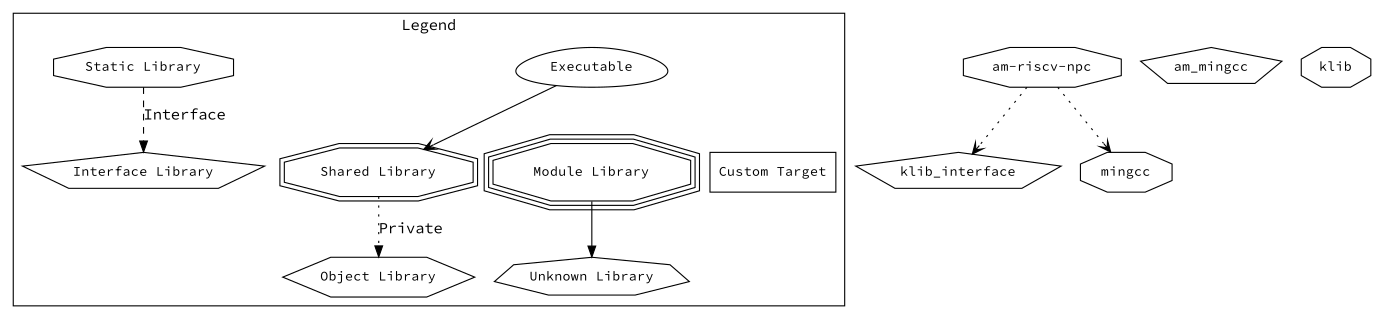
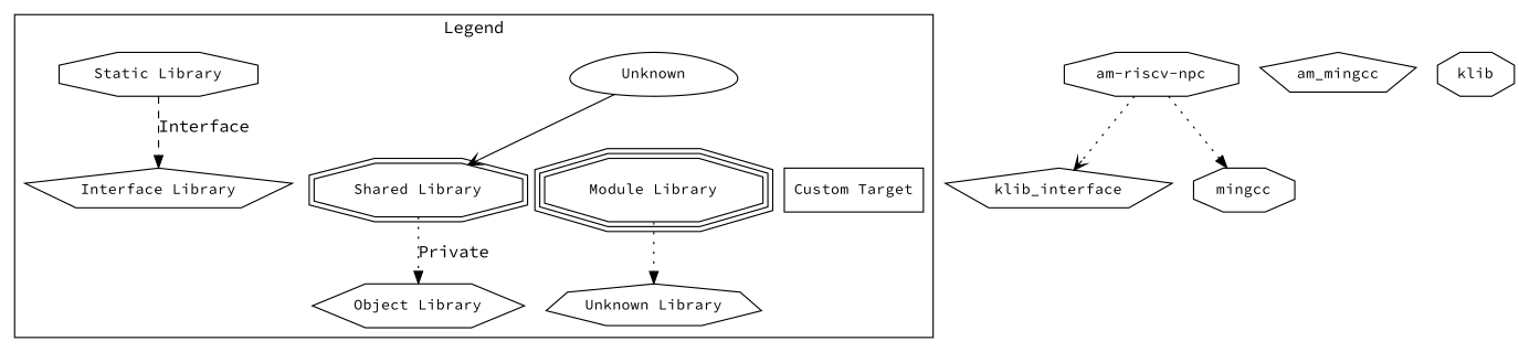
  digraph {
    fontname="Source Code Pro"
    node [fontname="Source Code Pro" fontsize=12 shape=octagon]
    edge [arrowhead=vee fontname="Source Code Pro" style=dotted]
-   n1 [label=Executable shape=egg]
+   n1 [label=Unknown shape=egg]
    n2 [label="Static Library"]
    n3 [label="Shared Library" shape=doubleoctagon]
    n4 [label="Module Library" shape=tripleoctagon]
    n5 [label="Custom Target" shape=box]
    n6 [label="Interface Library" shape=pentagon]
    n7 [label="Object Library" shape=hexagon]
    n8 [label="Unknown Library" shape=septagon]
    n9 [label="am-riscv-npc"]
    n10 [label=klib_interface shape=pentagon]
    n11 [label=mingcc]
    n12 [label=am_mingcc shape=pentagon]
    n13 [label=klib]
    subgraph cluster_1 {
      color=black
      label=Legend
      n1
      n2
      n3
      n4
      n5
      n6
      n7
      n8
    }
    n1 -> n3 [style=solid]
    n1 -> n4 [style=invis arrowhead=""]
    n1 -> n5 [style=invis arrowhead=""]
    n2 -> n6 [arrowhead=normal label=Interface style=dashed]
    n3 -> n7 [arrowhead=normal label=Private]
-   n4 -> n8 [arrowhead=normal style=solid]
+   n4 -> n8 [arrowhead=normal]
    n9 -> n10
-   n9 -> n11
+   n9 -> n11 [arrowhead=normal]
  }
